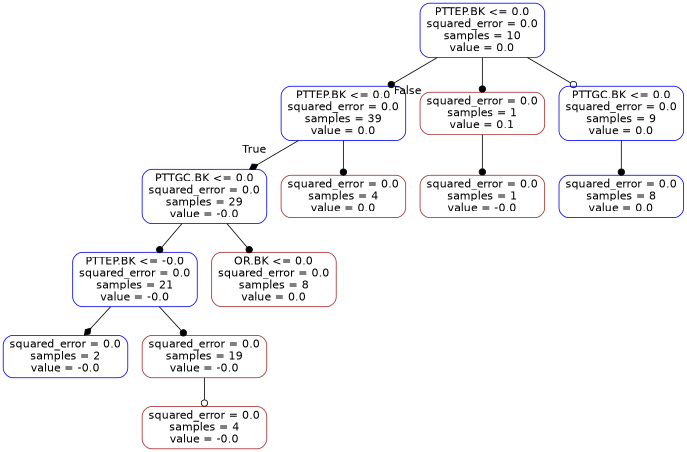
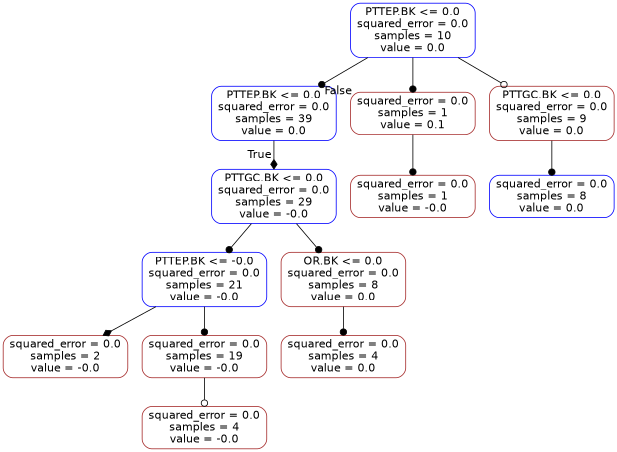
  digraph {
    node [color=blue fontname=helvetica shape=box style=rounded]
    edge [arrowhead=dot fontname=helvetica]
    n1 [label="PTTEP.BK <= 0.0\nsquared_error = 0.0\nsamples = 39\nvalue = 0.0"]
    n2 [label="PTTGC.BK <= 0.0\nsquared_error = 0.0\nsamples = 29\nvalue = -0.0"]
    n3 [label="PTTEP.BK <= -0.0\nsquared_error = 0.0\nsamples = 21\nvalue = -0.0"]
    n4 [color=brown label="OR.BK <= 0.0\nsquared_error = 0.0\nsamples = 8\nvalue = 0.0"]
    n5 [label="PTTEP.BK <= 0.0\nsquared_error = 0.0\nsamples = 10\nvalue = 0.0"]
    n6 [color=brown label="squared_error = 0.0\nsamples = 1\nvalue = 0.1"]
-   n7 [label="PTTGC.BK <= 0.0\nsquared_error = 0.0\nsamples = 9\nvalue = 0.0"]
-   n8 [label="squared_error = 0.0\nsamples = 2\nvalue = -0.0"]
+   n7 [color=brown label="PTTGC.BK <= 0.0\nsquared_error = 0.0\nsamples = 9\nvalue = 0.0"]
+   n8 [color=brown label="squared_error = 0.0\nsamples = 2\nvalue = -0.0"]
    n9 [color=brown label="squared_error = 0.0\nsamples = 19\nvalue = -0.0"]
    n10 [color=brown label="squared_error = 0.0\nsamples = 4\nvalue = 0.0"]
    n11 [color=brown label="squared_error = 0.0\nsamples = 4\nvalue = -0.0"]
    n12 [color=brown label="squared_error = 0.0\nsamples = 1\nvalue = -0.0"]
    n13 [label="squared_error = 0.0\nsamples = 8\nvalue = 0.0"]
    n1 -> n2 [arrowhead=diamond headlabel=True labelangle=45 labeldistance=2.5]
    n2 -> n3
    n2 -> n4
    n3 -> n8 [arrowhead=diamond]
    n3 -> n9
-   n1 -> n10
+   n4 -> n10
    n5 -> n1 [headlabel=False labelangle=-45 labeldistance=2.5]
    n5 -> n6
    n5 -> n7 [arrowhead=odot]
    n6 -> n12
    n7 -> n13
    n9 -> n11 [arrowhead=odot]
  }
